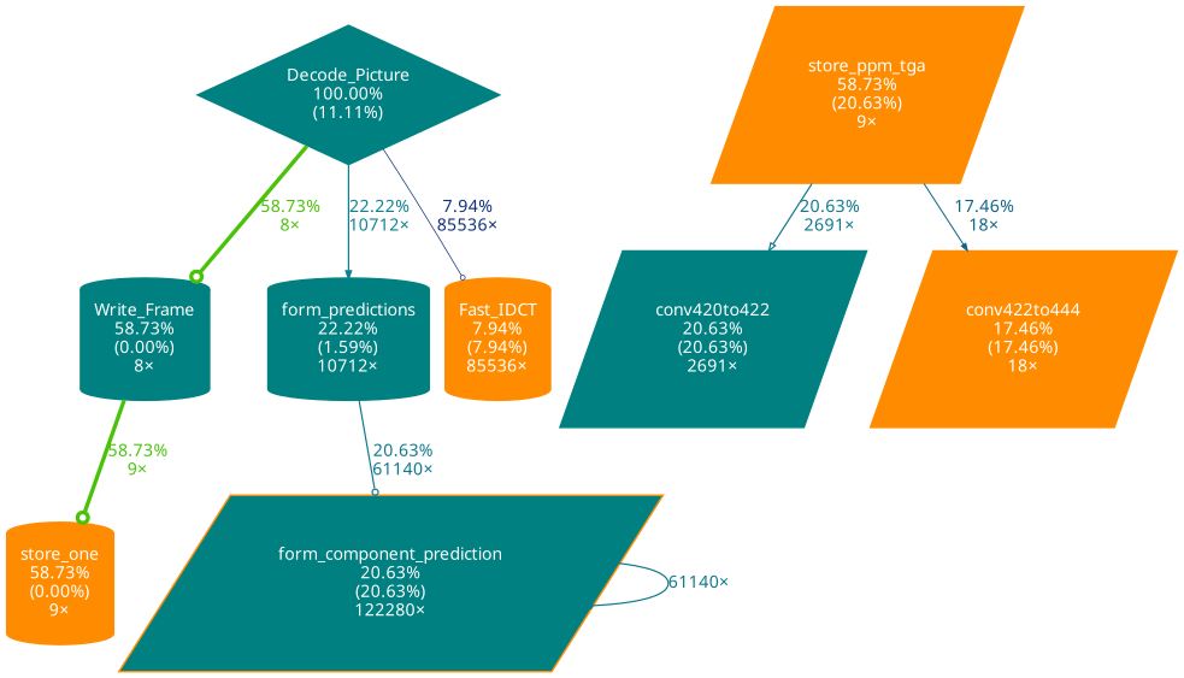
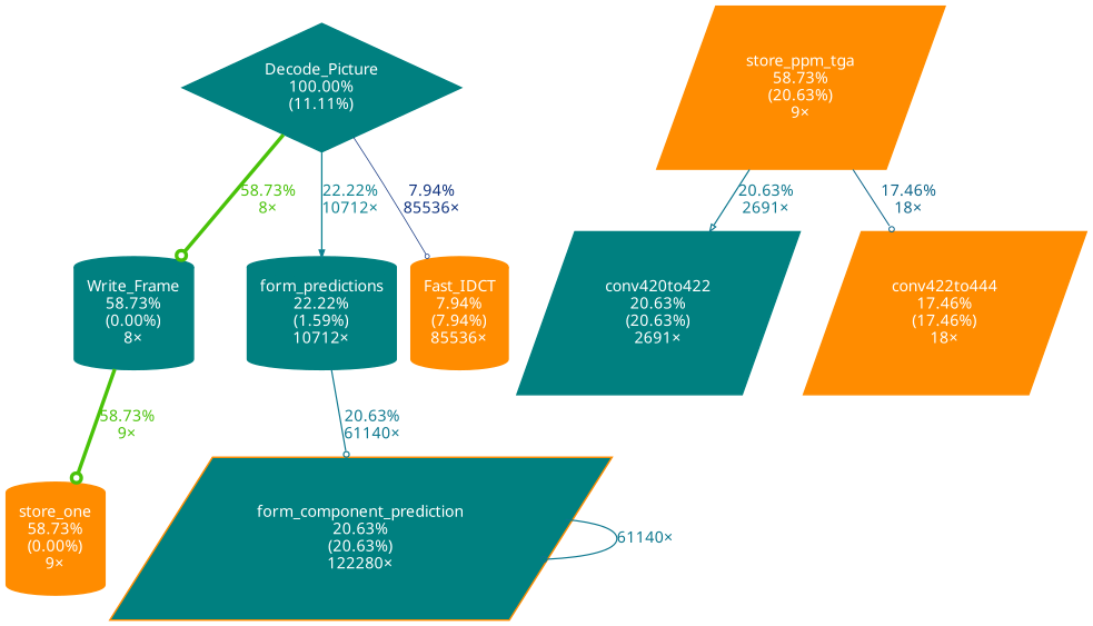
  digraph {
    fontname="Noto Sans"
    nodesep=0.125
    ranksep=0.25
    node [color=darkorange fontcolor="#ffffff" fontname="Noto Sans" fontsize=10.00 shape=cylinder style=filled]
    edge [arrowhead=odot arrowsize=0.45 color="#0c778e" fontcolor="#0c778e" fontname="Noto Sans" fontsize=10.00 labeldistance=0.83 penwidth=0.83]
    n1 [color=teal height=0 label="Decode_Picture\n100.00%\n(11.11%)" shape=diamond width=0]
    n2 [color=teal height=0 label="Write_Frame\n58.73%\n(0.00%)\n8×" width=0]
    n3 [color=teal height=0 label="form_predictions\n22.22%\n(1.59%)\n10712×" width=0]
    n4 [height=0 label="Fast_IDCT\n7.94%\n(7.94%)\n85536×" width=0]
    n5 [height=0 label="store_one\n58.73%\n(0.00%)\n9×" width=0]
    n6 [fillcolor=teal height=0 label="form_component_prediction\n20.63%\n(20.63%)\n122280×" shape=parallelogram width=0]
    n7 [height=0 label="store_ppm_tga\n58.73%\n(20.63%)\n9×" shape=parallelogram width=0]
    n8 [color=teal height=0 label="conv420to422\n20.63%\n(20.63%)\n2691×" shape=parallelogram width=0]
    n9 [height=0 label="conv422to444\n17.46%\n(17.46%)\n18×" shape=parallelogram width=0]
    n1 -> n2 [arrowsize=0.77 color="#49c208" fontcolor="#49c208" label="58.73%\n8×" labeldistance=2.35 penwidth=2.35]
    n1 -> n3 [arrowhead=normal arrowsize=0.47 color="#0c8190" fontcolor="#0c8190" label="22.22%\n10712×" labeldistance=0.89 penwidth=0.89]
    n1 -> n4 [arrowsize=0.35 color="#0d307d" fontcolor="#0d307d" label="7.94%\n85536×" labeldistance=0.50 penwidth=0.50]
    n2 -> n5 [arrowsize=0.77 color="#49c208" fontcolor="#49c208" label="58.73%\n9×" labeldistance=2.35 penwidth=2.35]
    n3 -> n6 [label="20.63%\n61140×"]
    n6 -> n6 [label="61140×"]
    n7 -> n8 [arrowhead=onormal label="20.63%\n2691×"]
-   n7 -> n9 [arrowhead=normal arrowsize=0.42 color="#0c6489" fontcolor="#0c6489" label="17.46%\n18×" labeldistance=0.70 penwidth=0.70]
+   n7 -> n9 [arrowsize=0.42 color="#0c6489" fontcolor="#0c6489" label="17.46%\n18×" labeldistance=0.70 penwidth=0.70]
  }
